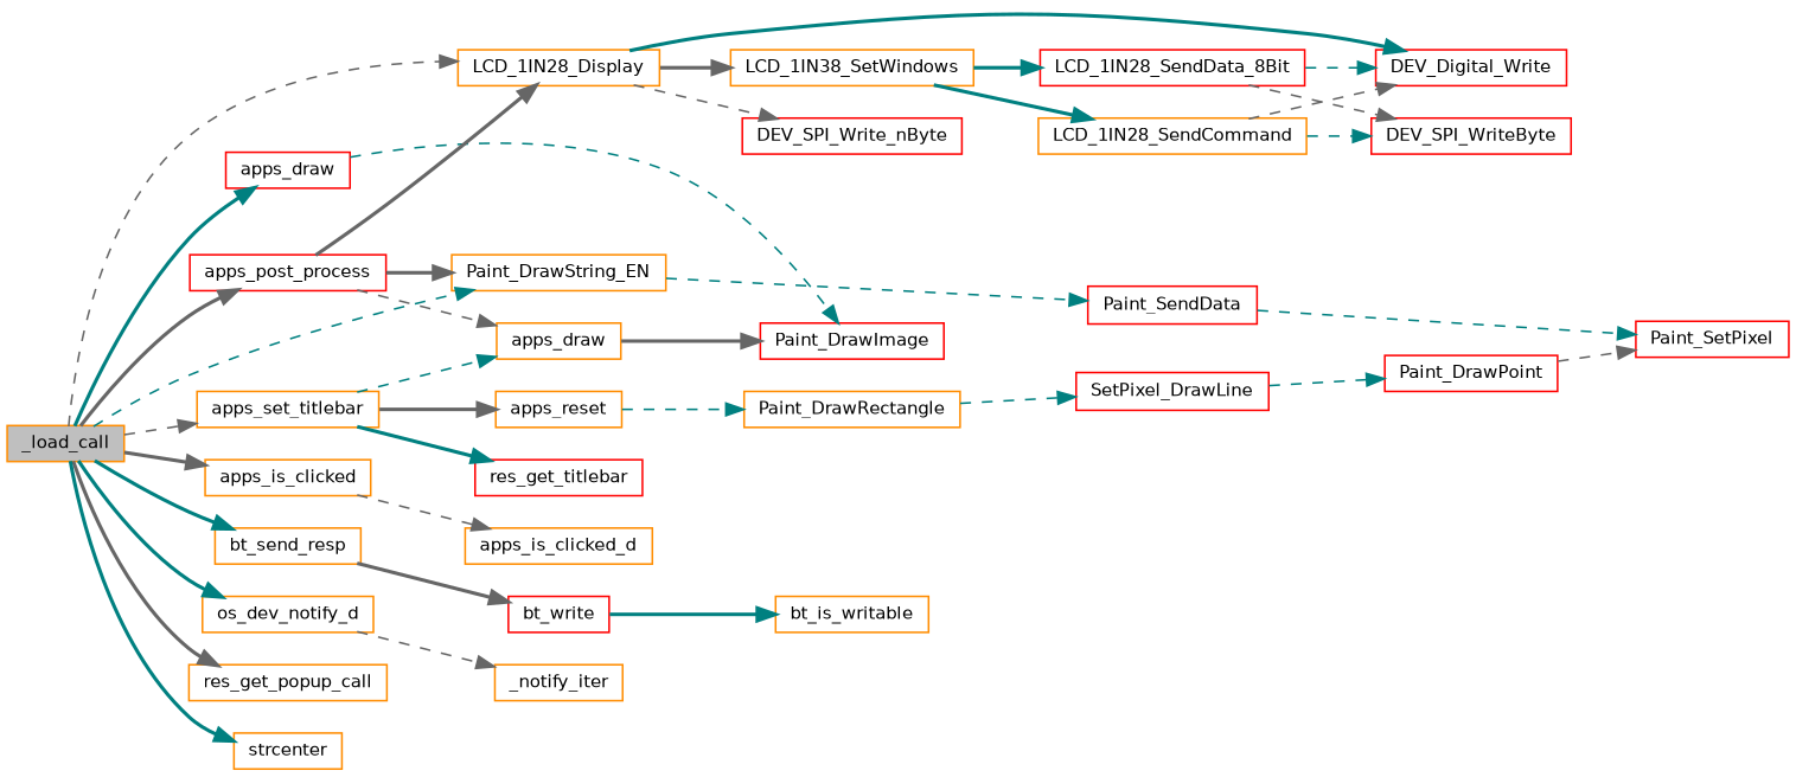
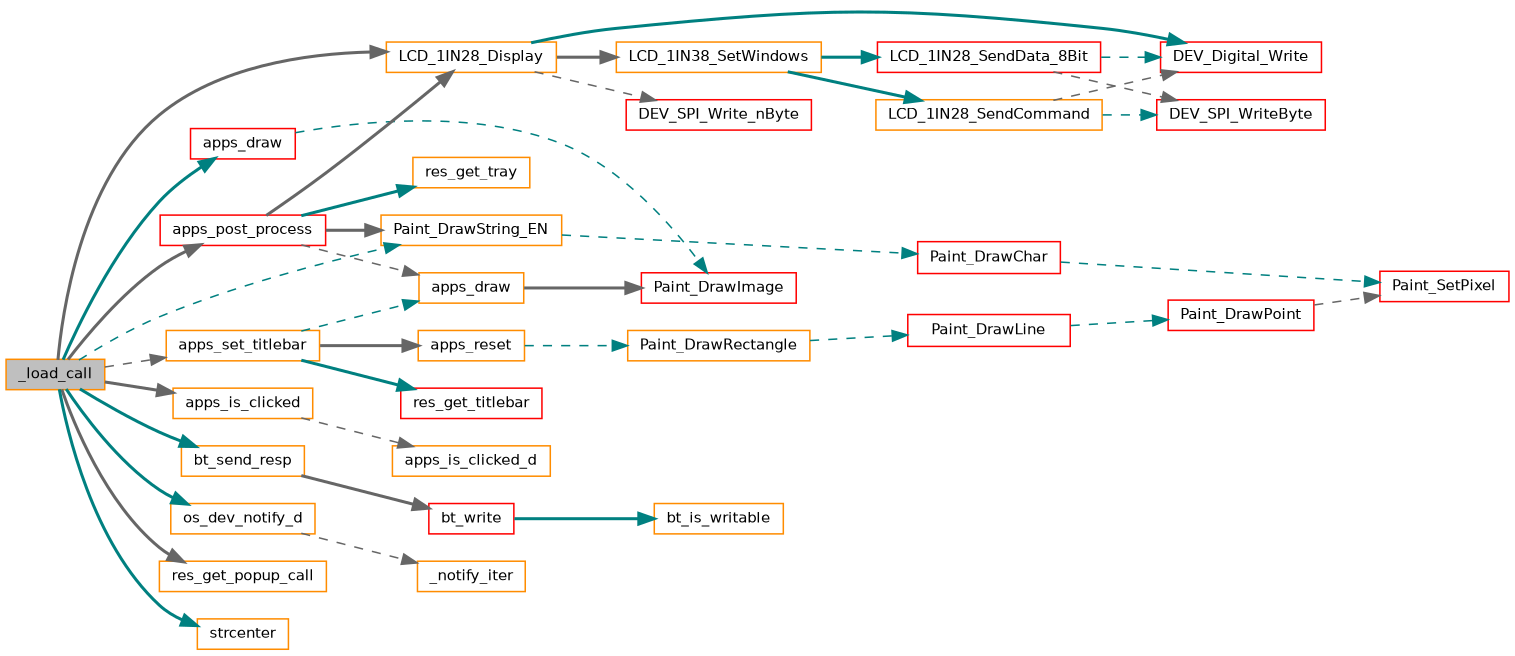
  digraph {
    rankdir=LR
    node [color=darkorange fontname=Helvetica fontsize=10 shape=record]
    edge [color=teal fontname=Helvetica fontsize=10 labelfontname=Helvetica labelfontsize=10 style=bold]
    n1 [fillcolor=grey75 fontcolor=black height=0.2 label=_load_call style=filled width=0.4]
    n2 [color=red height=0.2 label=apps_draw width=0.4]
    n3 [height=0.2 label=apps_is_clicked width=0.4]
    n4 [color=red height=0.2 label=apps_post_process width=0.4]
    n5 [height=0.2 label=LCD_1IN28_Display width=0.4]
    n6 [height=0.2 label=Paint_DrawString_EN width=0.4]
    n7 [height=0.2 label=apps_set_titlebar width=0.4]
    n8 [height=0.2 label=bt_send_resp width=0.4]
    n9 [height=0.2 label=os_dev_notify_d width=0.4]
    n10 [height=0.2 label=res_get_popup_call width=0.4]
    n11 [height=0.2 label=strcenter width=0.4]
    n12 [color=red height=0.2 label=Paint_DrawImage width=0.4]
    n13 [height=0.2 label=apps_is_clicked_d width=0.4]
    n14 [height=0.2 label=apps_draw width=0.4]
+   n15 [height=0.2 label=res_get_tray width=0.4]
    n16 [color=red height=0.2 label=DEV_Digital_Write width=0.4]
    n17 [color=red height=0.2 label=DEV_SPI_Write_nByte width=0.4]
    n18 [height=0.2 label=LCD_1IN38_SetWindows width=0.4]
-   n19 [color=red height=0.2 label=Paint_SendData width=0.4]
+   n19 [color=red height=0.2 label=Paint_DrawChar width=0.4]
    n20 [height=0.2 label=apps_reset width=0.4]
    n21 [color=red height=0.2 label=res_get_titlebar width=0.4]
    n22 [color=red height=0.2 label=bt_write width=0.4]
    n23 [height=0.2 label=_notify_iter width=0.4]
    n24 [color=red height=0.2 label=Paint_SetPixel width=0.4]
    n25 [height=0.2 label=LCD_1IN28_SendCommand width=0.4]
    n26 [color=red height=0.2 label=LCD_1IN28_SendData_8Bit width=0.4]
    n27 [color=red height=0.2 label=DEV_SPI_WriteByte width=0.4]
    n28 [height=0.2 label=Paint_DrawRectangle width=0.4]
-   n29 [color=red height=0.2 label=SetPixel_DrawLine width=0.4]
+   n29 [color=red height=0.2 label=Paint_DrawLine width=0.4]
    n30 [color=red height=0.2 label=Paint_DrawPoint width=0.4]
    n31 [height=0.2 label=bt_is_writable width=0.4]
    n1 -> n2
    n1 -> n3 [color=gray40]
    n1 -> n4 [color=gray40]
-   n1 -> n5 [color=gray40 style=dashed]
+   n1 -> n5 [color=gray40]
    n1 -> n6 [style=dashed]
    n1 -> n7 [color=gray40 style=dashed]
    n1 -> n8
    n1 -> n9
    n1 -> n10 [color=gray40]
    n1 -> n11
    n2 -> n12 [style=dashed]
    n3 -> n13 [color=gray40 style=dashed]
    n4 -> n5 [color=gray40]
    n4 -> n6 [color=gray40]
    n4 -> n14 [color=gray40 style=dashed]
+   n4 -> n15
    n5 -> n16
    n5 -> n17 [color=gray40 style=dashed]
    n5 -> n18 [color=gray40]
    n6 -> n19 [style=dashed]
    n7 -> n14 [style=dashed]
    n7 -> n20 [color=gray40]
    n7 -> n21
    n8 -> n22 [color=gray40]
    n9 -> n23 [color=gray40 style=dashed]
    n14 -> n12 [color=gray40]
    n18 -> n25
    n18 -> n26
    n19 -> n24 [style=dashed]
    n20 -> n28 [style=dashed]
    n22 -> n31
    n25 -> n16 [color=gray40 style=dashed]
    n25 -> n27 [style=dashed]
    n26 -> n16 [style=dashed]
    n26 -> n27 [color=gray40 style=dashed]
    n28 -> n29 [style=dashed]
    n29 -> n30 [style=dashed]
    n30 -> n24 [color=gray40 style=dashed]
  }
